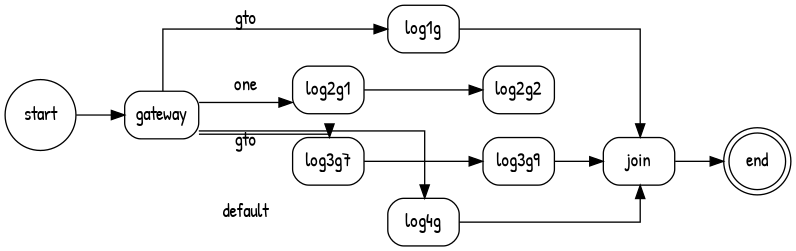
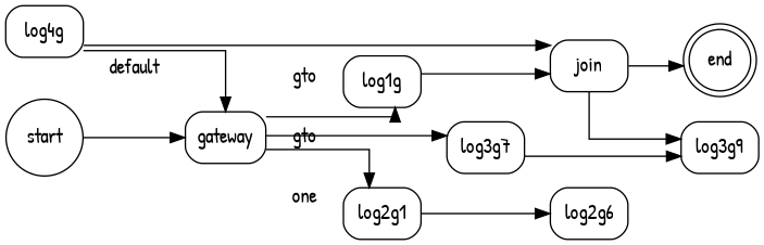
  digraph {
    fontname="Patrick Hand"
    rankdir=LR
    splines=ortho
    node [fontname="Patrick Hand" shape=box style=rounded]
    edge [fontname="Patrick Hand"]
    start [shape=circle]
    gateway
    log1g
    log2g1
    n5 [label=log3g7]
    log4g
    end [shape=doublecircle]
    join
-   log2g2
+   log2g2 [label=log2g6]
    n10 [label=log3g9]
    start -> gateway
    gateway -> log1g [label=gto]
    gateway -> log2g1 [label=one]
    gateway -> n5 [label=gto]
-   gateway -> log4g [label=default]
+   log4g -> gateway [label=default]
    log1g -> join
    log2g1 -> log2g2
    n5 -> n10
    log4g -> join
    join -> end
-   n10 -> join
+   join -> n10
  }
